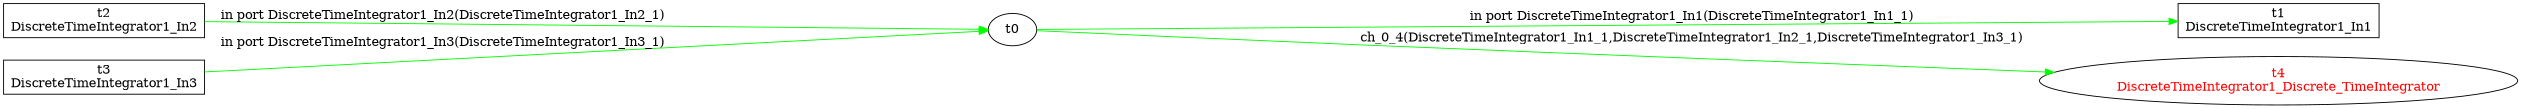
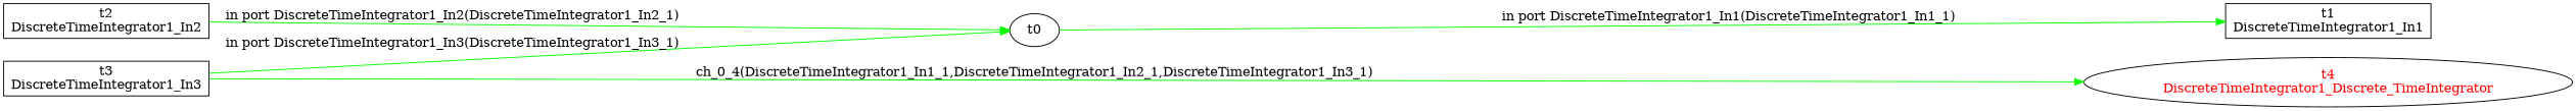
  digraph {
    rankdir=LR
    node [shape=box]
    edge [color=green]
    n1 [fontcolor=red label="t4\nDiscreteTimeIntegrator1_Discrete_TimeIntegrator" shape=""]
    t0 [shape=""]
    n3 [label="t1\nDiscreteTimeIntegrator1_In1"]
    n4 [label="t2\nDiscreteTimeIntegrator1_In2"]
    n5 [label="t3\nDiscreteTimeIntegrator1_In3"]
-   t0 -> n1 [label="ch_0_4(DiscreteTimeIntegrator1_In1_1,DiscreteTimeIntegrator1_In2_1,DiscreteTimeIntegrator1_In3_1)"]
+   n5 -> n1 [label="ch_0_4(DiscreteTimeIntegrator1_In1_1,DiscreteTimeIntegrator1_In2_1,DiscreteTimeIntegrator1_In3_1)"]
    t0 -> n3 [label="in port DiscreteTimeIntegrator1_In1(DiscreteTimeIntegrator1_In1_1)"]
    n4 -> t0 [label="in port DiscreteTimeIntegrator1_In2(DiscreteTimeIntegrator1_In2_1)"]
    n5 -> t0 [label="in port DiscreteTimeIntegrator1_In3(DiscreteTimeIntegrator1_In3_1)"]
  }
